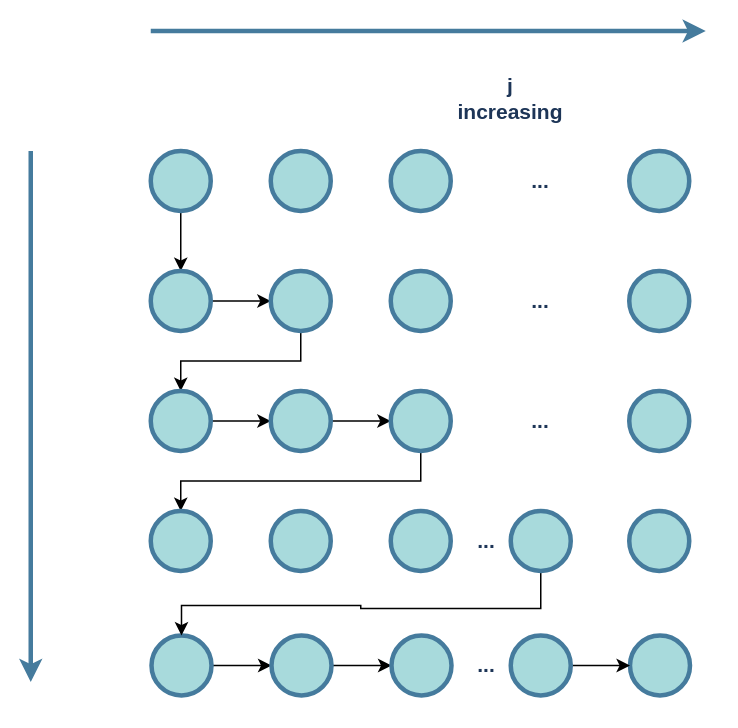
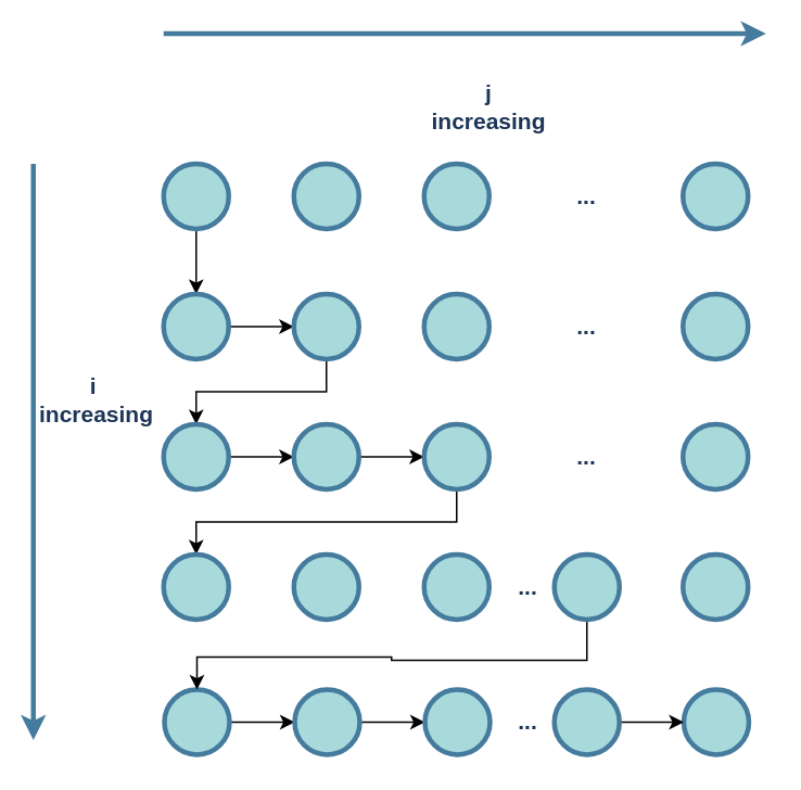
  <mxCell id="0" />
  <mxCell id="1" parent="0" />
  <mxCell id="2" style="edgeStyle=orthogonalEdgeStyle;rounded=0;orthogonalLoop=1;jettySize=auto;html=1;exitX=0.5;exitY=1;exitDx=0;exitDy=0;labelBackgroundColor=none;fontColor=default;strokeColor=#457B9D;" edge="1" parent="1" source="4"><mxGeometry relative="1" as="geometry"><mxPoint x="119.953" y="140.06" as="targetPoint" /></mxGeometry></mxCell>
  <mxCell id="3" style="edgeStyle=orthogonalEdgeStyle;rounded=0;orthogonalLoop=1;jettySize=auto;html=1;exitX=0.5;exitY=1;exitDx=0;exitDy=0;entryX=0.5;entryY=0;entryDx=0;entryDy=0;" edge="1" parent="1" source="4" target="6"><mxGeometry relative="1" as="geometry" /></mxCell>
  <mxCell id="4" value="" style="ellipse;whiteSpace=wrap;html=1;aspect=fixed;labelBackgroundColor=none;fontSize=14;fontStyle=1;strokeWidth=3;rounded=0;fillColor=#A8DADC;strokeColor=#457B9D;fontColor=#1D3557;" vertex="1" parent="1"><mxGeometry x="100" y="100" width="40" height="40" as="geometry" /></mxCell>
  <mxCell id="5" style="edgeStyle=orthogonalEdgeStyle;rounded=0;orthogonalLoop=1;jettySize=auto;html=1;exitX=1;exitY=0.5;exitDx=0;exitDy=0;entryX=0;entryY=0.5;entryDx=0;entryDy=0;" edge="1" parent="1" source="6" target="8"><mxGeometry relative="1" as="geometry" /></mxCell>
  <mxCell id="6" value="" style="ellipse;whiteSpace=wrap;html=1;aspect=fixed;labelBackgroundColor=none;fontSize=14;fontStyle=1;strokeWidth=3;rounded=0;fillColor=#A8DADC;strokeColor=#457B9D;fontColor=#1D3557;" vertex="1" parent="1"><mxGeometry x="100" y="180" width="40" height="40" as="geometry" /></mxCell>
  <mxCell id="7" style="edgeStyle=orthogonalEdgeStyle;rounded=0;orthogonalLoop=1;jettySize=auto;html=1;exitX=0.5;exitY=1;exitDx=0;exitDy=0;entryX=0.5;entryY=0;entryDx=0;entryDy=0;" edge="1" parent="1" source="8" target="10"><mxGeometry relative="1" as="geometry" /></mxCell>
  <mxCell id="8" value="" style="ellipse;whiteSpace=wrap;html=1;aspect=fixed;labelBackgroundColor=none;fontSize=14;fontStyle=1;strokeWidth=3;rounded=0;fillColor=#A8DADC;strokeColor=#457B9D;fontColor=#1D3557;" vertex="1" parent="1"><mxGeometry x="180" y="180" width="40" height="40" as="geometry" /></mxCell>
  <mxCell id="9" style="edgeStyle=orthogonalEdgeStyle;rounded=0;orthogonalLoop=1;jettySize=auto;html=1;exitX=1;exitY=0.5;exitDx=0;exitDy=0;entryX=0;entryY=0.5;entryDx=0;entryDy=0;" edge="1" parent="1" source="10" target="12"><mxGeometry relative="1" as="geometry" /></mxCell>
  <mxCell id="10" value="" style="ellipse;whiteSpace=wrap;html=1;aspect=fixed;labelBackgroundColor=none;fontSize=14;fontStyle=1;strokeWidth=3;rounded=0;fillColor=#A8DADC;strokeColor=#457B9D;fontColor=#1D3557;" vertex="1" parent="1"><mxGeometry x="100" y="260" width="40" height="40" as="geometry" /></mxCell>
  <mxCell id="11" style="edgeStyle=orthogonalEdgeStyle;rounded=0;orthogonalLoop=1;jettySize=auto;html=1;exitX=1;exitY=0.5;exitDx=0;exitDy=0;entryX=0;entryY=0.5;entryDx=0;entryDy=0;" edge="1" parent="1" source="12" target="14"><mxGeometry relative="1" as="geometry" /></mxCell>
  <mxCell id="12" value="" style="ellipse;whiteSpace=wrap;html=1;aspect=fixed;labelBackgroundColor=none;fontSize=14;fontStyle=1;strokeWidth=3;rounded=0;fillColor=#A8DADC;strokeColor=#457B9D;fontColor=#1D3557;" vertex="1" parent="1"><mxGeometry x="180" y="260" width="40" height="40" as="geometry" /></mxCell>
  <mxCell id="13" style="edgeStyle=orthogonalEdgeStyle;rounded=0;orthogonalLoop=1;jettySize=auto;html=1;exitX=0.5;exitY=1;exitDx=0;exitDy=0;entryX=0.5;entryY=0;entryDx=0;entryDy=0;" edge="1" parent="1" source="14" target="15"><mxGeometry relative="1" as="geometry" /></mxCell>
  <mxCell id="14" value="" style="ellipse;whiteSpace=wrap;html=1;aspect=fixed;labelBackgroundColor=none;fontSize=14;fontStyle=1;strokeWidth=3;rounded=0;fillColor=#A8DADC;strokeColor=#457B9D;fontColor=#1D3557;" vertex="1" parent="1"><mxGeometry x="260" y="260" width="40" height="40" as="geometry" /></mxCell>
  <mxCell id="15" value="" style="ellipse;whiteSpace=wrap;html=1;aspect=fixed;labelBackgroundColor=none;fontSize=14;fontStyle=1;strokeWidth=3;rounded=0;fillColor=#A8DADC;strokeColor=#457B9D;fontColor=#1D3557;" vertex="1" parent="1"><mxGeometry x="100" y="340" width="40" height="40" as="geometry" /></mxCell>
  <mxCell id="16" value="" style="ellipse;whiteSpace=wrap;html=1;aspect=fixed;labelBackgroundColor=none;fontSize=14;fontStyle=1;strokeWidth=3;rounded=0;fillColor=#A8DADC;strokeColor=#457B9D;fontColor=#1D3557;" vertex="1" parent="1"><mxGeometry x="180" y="340" width="40" height="40" as="geometry" /></mxCell>
  <mxCell id="17" value="" style="ellipse;whiteSpace=wrap;html=1;aspect=fixed;labelBackgroundColor=none;fontSize=14;fontStyle=1;strokeWidth=3;rounded=0;fillColor=#A8DADC;strokeColor=#457B9D;fontColor=#1D3557;" vertex="1" parent="1"><mxGeometry x="260" y="340" width="40" height="40" as="geometry" /></mxCell>
  <mxCell id="18" value="" style="ellipse;whiteSpace=wrap;html=1;aspect=fixed;labelBackgroundColor=none;fontSize=14;fontStyle=1;strokeWidth=3;rounded=0;fillColor=#A8DADC;strokeColor=#457B9D;fontColor=#1D3557;" vertex="1" parent="1"><mxGeometry x="180" y="100" width="40" height="40" as="geometry" /></mxCell>
  <mxCell id="19" value="" style="ellipse;whiteSpace=wrap;html=1;aspect=fixed;labelBackgroundColor=none;fontSize=14;fontStyle=1;strokeWidth=3;rounded=0;fillColor=#A8DADC;strokeColor=#457B9D;fontColor=#1D3557;" vertex="1" parent="1"><mxGeometry x="260" y="180" width="40" height="40" as="geometry" /></mxCell>
  <mxCell id="20" value="" style="ellipse;whiteSpace=wrap;html=1;aspect=fixed;labelBackgroundColor=none;fontSize=14;fontStyle=1;strokeWidth=3;rounded=0;fillColor=#A8DADC;strokeColor=#457B9D;fontColor=#1D3557;" vertex="1" parent="1"><mxGeometry x="260" y="100" width="40" height="40" as="geometry" /></mxCell>
  <mxCell id="21" value="" style="ellipse;whiteSpace=wrap;html=1;aspect=fixed;labelBackgroundColor=none;fontSize=14;fontStyle=1;strokeWidth=3;rounded=0;fillColor=#A8DADC;strokeColor=#457B9D;fontColor=#1D3557;" vertex="1" parent="1"><mxGeometry x="419" y="260" width="40" height="40" as="geometry" /></mxCell>
  <mxCell id="22" value="" style="ellipse;whiteSpace=wrap;html=1;aspect=fixed;labelBackgroundColor=none;fontSize=14;fontStyle=1;strokeWidth=3;rounded=0;fillColor=#A8DADC;strokeColor=#457B9D;fontColor=#1D3557;" vertex="1" parent="1"><mxGeometry x="419" y="340" width="40" height="40" as="geometry" /></mxCell>
  <mxCell id="23" value="" style="ellipse;whiteSpace=wrap;html=1;aspect=fixed;labelBackgroundColor=none;fontSize=14;fontStyle=1;strokeWidth=3;rounded=0;fillColor=#A8DADC;strokeColor=#457B9D;fontColor=#1D3557;" vertex="1" parent="1"><mxGeometry x="419" y="180" width="40" height="40" as="geometry" /></mxCell>
  <mxCell id="24" value="" style="ellipse;whiteSpace=wrap;html=1;aspect=fixed;labelBackgroundColor=none;fontSize=14;fontStyle=1;strokeWidth=3;rounded=0;fillColor=#A8DADC;strokeColor=#457B9D;fontColor=#1D3557;" vertex="1" parent="1"><mxGeometry x="419" y="100" width="40" height="40" as="geometry" /></mxCell>
  <mxCell id="25" value="..." style="text;html=1;strokeColor=none;fillColor=none;align=center;verticalAlign=middle;whiteSpace=wrap;rounded=0;labelBackgroundColor=none;fontSize=14;fontStyle=1;strokeWidth=3;fontColor=#1D3557;" vertex="1" parent="1"><mxGeometry x="330" y="105" width="60" height="30" as="geometry" /></mxCell>
  <mxCell id="26" value="..." style="text;html=1;strokeColor=none;fillColor=none;align=center;verticalAlign=middle;whiteSpace=wrap;rounded=0;labelBackgroundColor=none;fontSize=14;fontStyle=1;strokeWidth=3;fontColor=#1D3557;" vertex="1" parent="1"><mxGeometry x="330" y="185" width="60" height="30" as="geometry" /></mxCell>
  <mxCell id="27" value="..." style="text;html=1;strokeColor=none;fillColor=none;align=center;verticalAlign=middle;whiteSpace=wrap;rounded=0;labelBackgroundColor=none;fontSize=14;fontStyle=1;strokeWidth=3;fontColor=#1D3557;" vertex="1" parent="1"><mxGeometry x="330" y="265" width="60" height="30" as="geometry" /></mxCell>
  <mxCell id="28" value="..." style="text;html=1;strokeColor=none;fillColor=none;align=center;verticalAlign=middle;whiteSpace=wrap;rounded=0;labelBackgroundColor=none;fontSize=14;fontStyle=1;strokeWidth=3;fontColor=#1D3557;" vertex="1" parent="1"><mxGeometry x="294" y="345" width="60" height="30" as="geometry" /></mxCell>
  <mxCell id="29" value="" style="endArrow=classic;html=1;rounded=0;labelBackgroundColor=none;fontColor=default;fontSize=14;fontStyle=1;strokeWidth=3;strokeColor=#457B9D;" edge="1" parent="1"><mxGeometry width="50" height="50" relative="1" as="geometry"><mxPoint x="20" y="100" as="sourcePoint" /><mxPoint x="20" y="454" as="targetPoint" /></mxGeometry></mxCell>
- <mxCell id="31" value="&lt;div style=&quot;font-size: 14px;&quot;&gt;j&lt;/div&gt;&lt;div style=&quot;font-size: 14px;&quot;&gt;increasing&lt;br style=&quot;font-size: 14px;&quot;&gt;&lt;/div&gt;" style="text;html=1;strokeColor=none;fillColor=none;align=center;verticalAlign=middle;whiteSpace=wrap;rounded=0;labelBackgroundColor=none;fontSize=14;fontStyle=1;strokeWidth=3;fontColor=#1D3557;" vertex="1" parent="1"><mxGeometry x="310" y="50" width="60" height="30" as="geometry" /></mxCell>
+ <mxCell id="30" value="i&amp;nbsp; increasing" style="text;html=1;strokeColor=none;fillColor=none;align=center;verticalAlign=middle;whiteSpace=wrap;rounded=0;labelBackgroundColor=none;fontSize=14;fontStyle=1;strokeWidth=3;fontColor=#1D3557;" vertex="1" parent="1"><mxGeometry x="29" y="230" width="60" height="30" as="geometry" /></mxCell>
+ <mxCell id="31" value="&lt;div style=&quot;font-size: 14px;&quot;&gt;j&lt;/div&gt;&lt;div style=&quot;font-size: 14px;&quot;&gt;increasing&lt;br style=&quot;font-size: 14px;&quot;&gt;&lt;/div&gt;" style="text;html=1;strokeColor=none;fillColor=none;align=center;verticalAlign=middle;whiteSpace=wrap;rounded=0;labelBackgroundColor=none;fontSize=14;fontStyle=1;strokeWidth=3;fontColor=#1D3557;" vertex="1" parent="1"><mxGeometry x="270" y="50" width="60" height="30" as="geometry" /></mxCell>
  <mxCell id="32" value="" style="endArrow=classic;html=1;rounded=0;labelBackgroundColor=none;fontColor=default;fontSize=14;fontStyle=1;strokeWidth=3;strokeColor=#457B9D;" edge="1" parent="1"><mxGeometry width="50" height="50" relative="1" as="geometry"><mxPoint x="100" y="20" as="sourcePoint" /><mxPoint x="470" y="20" as="targetPoint" /></mxGeometry></mxCell>
  <mxCell id="33" style="edgeStyle=orthogonalEdgeStyle;rounded=0;orthogonalLoop=1;jettySize=auto;html=1;exitX=1;exitY=0.5;exitDx=0;exitDy=0;entryX=0;entryY=0.5;entryDx=0;entryDy=0;" edge="1" parent="1" source="34" target="36"><mxGeometry relative="1" as="geometry" /></mxCell>
  <mxCell id="34" value="" style="ellipse;whiteSpace=wrap;html=1;aspect=fixed;labelBackgroundColor=none;fontSize=14;fontStyle=1;strokeWidth=3;rounded=0;fillColor=#A8DADC;strokeColor=#457B9D;fontColor=#1D3557;" vertex="1" parent="1"><mxGeometry x="100.5" y="423" width="40" height="40" as="geometry" /></mxCell>
  <mxCell id="35" style="edgeStyle=orthogonalEdgeStyle;rounded=0;orthogonalLoop=1;jettySize=auto;html=1;exitX=1;exitY=0.5;exitDx=0;exitDy=0;entryX=0;entryY=0.5;entryDx=0;entryDy=0;" edge="1" parent="1" source="36" target="37"><mxGeometry relative="1" as="geometry" /></mxCell>
  <mxCell id="36" value="" style="ellipse;whiteSpace=wrap;html=1;aspect=fixed;labelBackgroundColor=none;fontSize=14;fontStyle=1;strokeWidth=3;rounded=0;fillColor=#A8DADC;strokeColor=#457B9D;fontColor=#1D3557;" vertex="1" parent="1"><mxGeometry x="180.5" y="423" width="40" height="40" as="geometry" /></mxCell>
  <mxCell id="37" value="" style="ellipse;whiteSpace=wrap;html=1;aspect=fixed;labelBackgroundColor=none;fontSize=14;fontStyle=1;strokeWidth=3;rounded=0;fillColor=#A8DADC;strokeColor=#457B9D;fontColor=#1D3557;" vertex="1" parent="1"><mxGeometry x="260.5" y="423" width="40" height="40" as="geometry" /></mxCell>
  <mxCell id="38" value="" style="ellipse;whiteSpace=wrap;html=1;aspect=fixed;labelBackgroundColor=none;fontSize=14;fontStyle=1;strokeWidth=3;rounded=0;fillColor=#A8DADC;strokeColor=#457B9D;fontColor=#1D3557;" vertex="1" parent="1"><mxGeometry x="419.5" y="423" width="40" height="40" as="geometry" /></mxCell>
  <mxCell id="39" style="edgeStyle=orthogonalEdgeStyle;rounded=0;orthogonalLoop=1;jettySize=auto;html=1;exitX=0.5;exitY=1;exitDx=0;exitDy=0;entryX=0.5;entryY=0;entryDx=0;entryDy=0;" edge="1" parent="1" source="40" target="34"><mxGeometry relative="1" as="geometry"><Array as="points"><mxPoint x="360" y="405" /><mxPoint x="240" y="405" /><mxPoint x="240" y="403" /><mxPoint x="120" y="403" /></Array></mxGeometry></mxCell>
  <mxCell id="40" value="" style="ellipse;whiteSpace=wrap;html=1;aspect=fixed;labelBackgroundColor=none;fontSize=14;fontStyle=1;strokeWidth=3;rounded=0;fillColor=#A8DADC;strokeColor=#457B9D;fontColor=#1D3557;" vertex="1" parent="1"><mxGeometry x="340" y="340" width="40" height="40" as="geometry" /></mxCell>
  <mxCell id="41" style="edgeStyle=orthogonalEdgeStyle;rounded=0;orthogonalLoop=1;jettySize=auto;html=1;exitX=1;exitY=0.5;exitDx=0;exitDy=0;entryX=0;entryY=0.5;entryDx=0;entryDy=0;" edge="1" parent="1" source="42" target="38"><mxGeometry relative="1" as="geometry" /></mxCell>
  <mxCell id="42" value="" style="ellipse;whiteSpace=wrap;html=1;aspect=fixed;labelBackgroundColor=none;fontSize=14;fontStyle=1;strokeWidth=3;rounded=0;fillColor=#A8DADC;strokeColor=#457B9D;fontColor=#1D3557;" vertex="1" parent="1"><mxGeometry x="340" y="423" width="40" height="40" as="geometry" /></mxCell>
  <mxCell id="43" value="..." style="text;html=1;strokeColor=none;fillColor=none;align=center;verticalAlign=middle;whiteSpace=wrap;rounded=0;labelBackgroundColor=none;fontSize=14;fontStyle=1;strokeWidth=3;fontColor=#1D3557;" vertex="1" parent="1"><mxGeometry x="294" y="428" width="60" height="30" as="geometry" /></mxCell>
